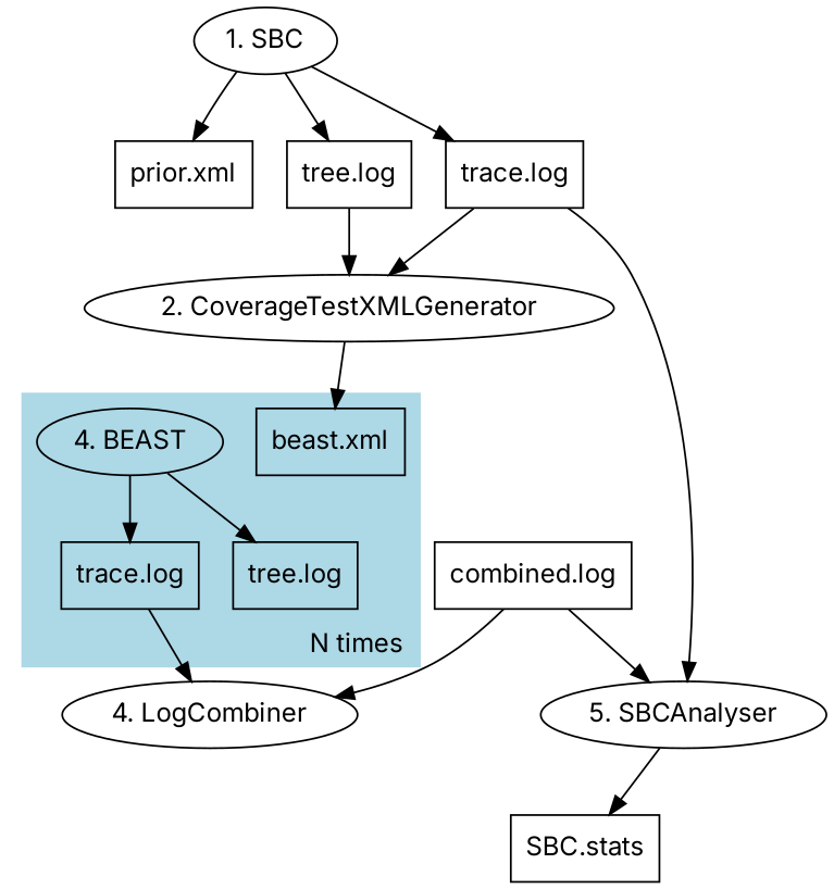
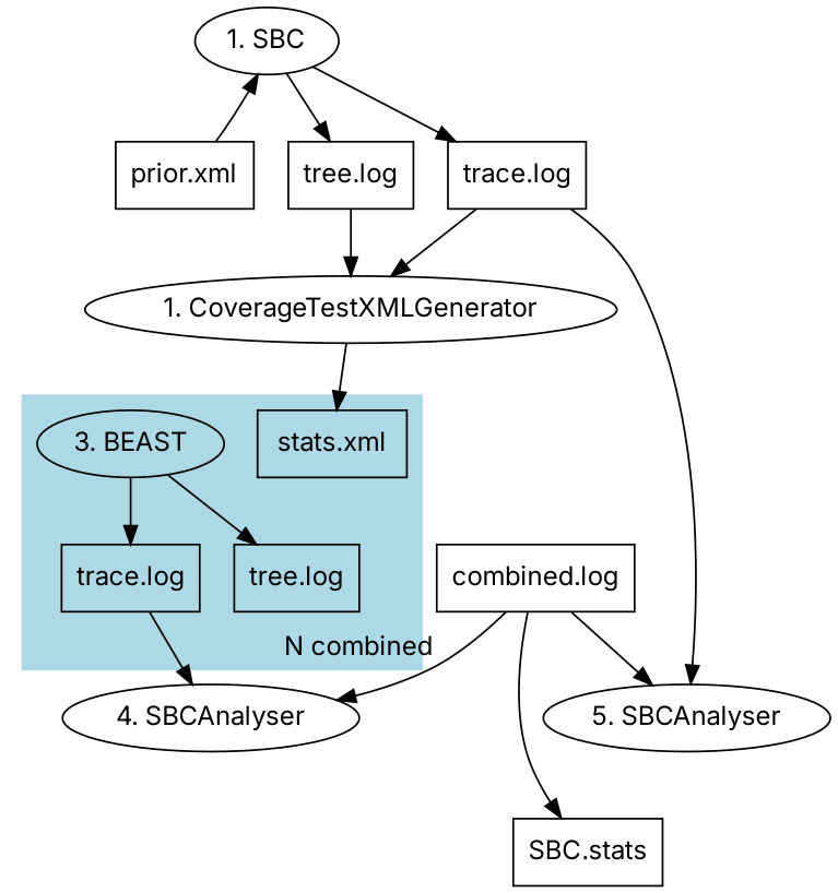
  digraph {
    fontname=Inter
    node [fontname=Inter shape=box]
    edge [fontname=Inter]
    n1 [label="trace.log"]
    n2 [label="tree.log"]
-   n3 [label="beast.xml"]
-   n4 [label="4. BEAST" shape=""]
-   n5 [label="4. LogCombiner" shape=""]
+   n3 [label="stats.xml"]
+   n4 [label="3. BEAST" shape=""]
+   n5 [label="4. SBCAnalyser" shape=""]
    n6 [label="prior.xml"]
    n7 [label="1. SBC" shape=""]
    n8 [label="trace.log"]
    n9 [label="tree.log"]
-   n10 [label="2. CoverageTestXMLGenerator" shape=""]
+   n10 [label="1. CoverageTestXMLGenerator" shape=""]
    n11 [label="5. SBCAnalyser" shape=""]
    n12 [label="SBC.stats"]
    n13 [label="combined.log"]
    subgraph cluster_1 {
      color=lightblue
-     label=" N times"
+     label=" N combined"
      labeljust=r
      labelloc=b
      style=filled
      n1
      n2
      n3
      n4
    }
    n1 -> n5
    n4 -> n1
    n4 -> n2
-   n7 -> n6
+   n6 -> n7
    n7 -> n8
    n7 -> n9
    n8 -> n10
    n8 -> n11
    n9 -> n10
    n10 -> n3
-   n11 -> n12
+   n13 -> n12
    n13 -> n5
    n13 -> n11
  }
